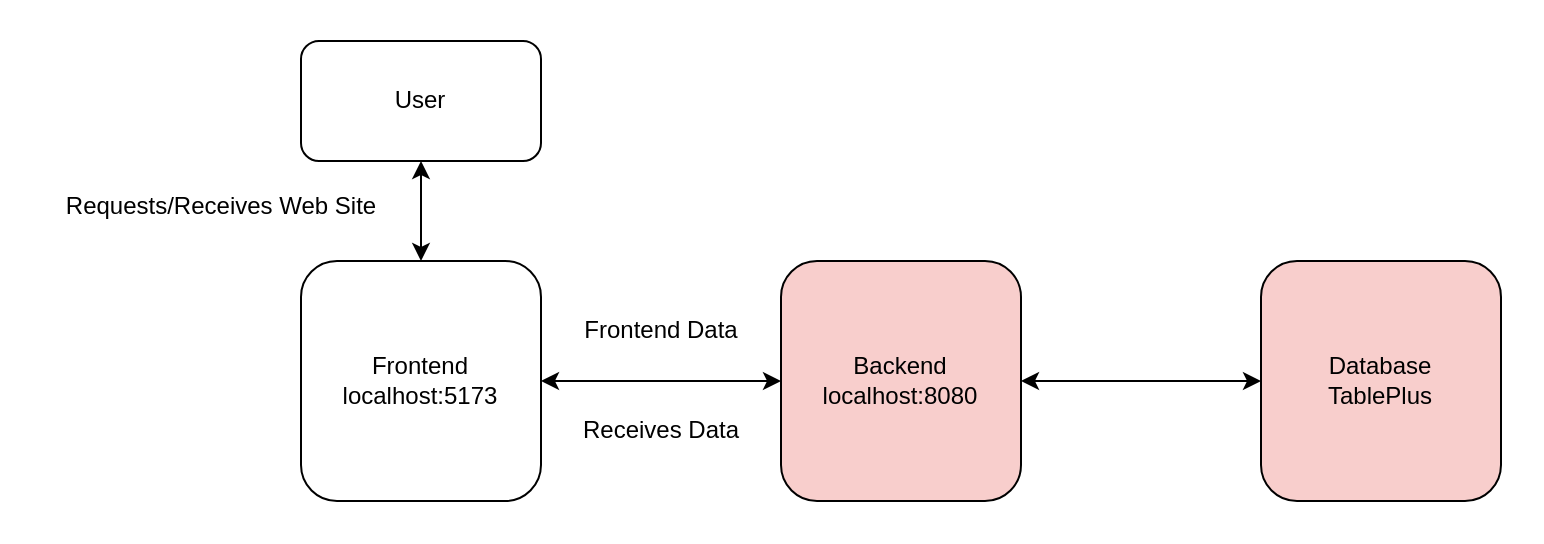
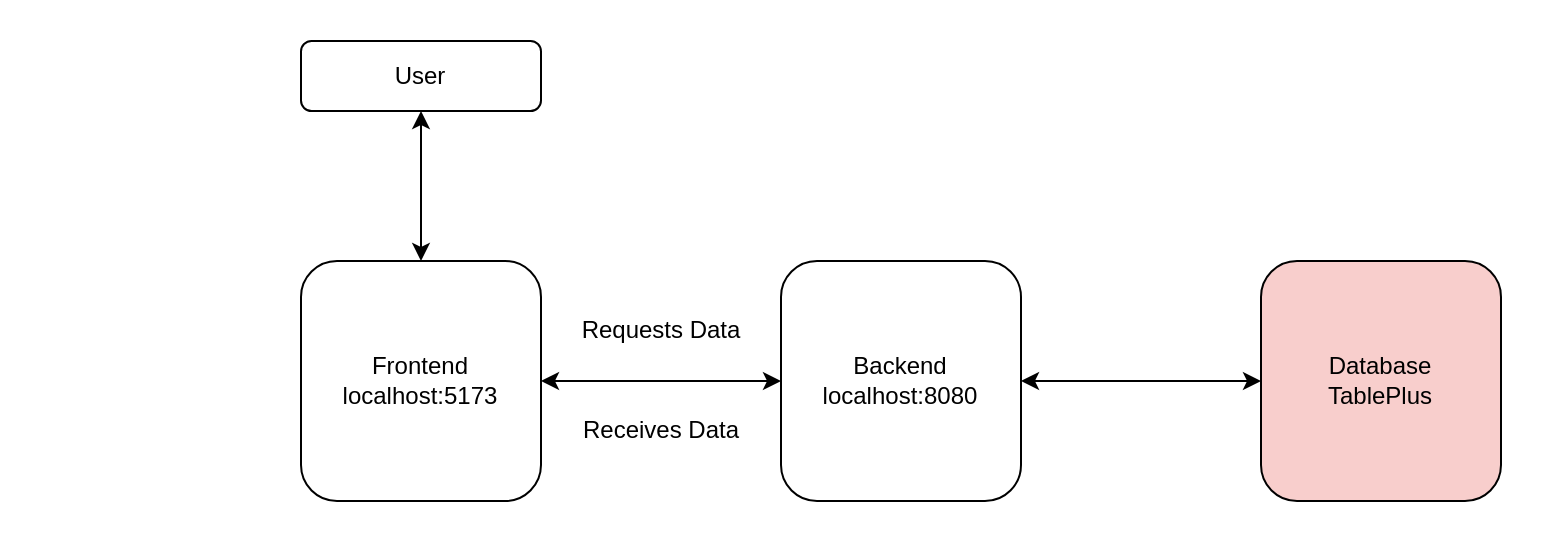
  <mxCell id="0" />
  <mxCell id="1" parent="0" />
- <mxCell id="2" value="User" style="rounded=1;whiteSpace=wrap;html=1;" vertex="1" parent="1"><mxGeometry x="150" y="20" width="120" height="60" as="geometry" /></mxCell>
+ <mxCell id="2" value="User" style="rounded=1;whiteSpace=wrap;html=1;" vertex="1" parent="1"><mxGeometry x="150" y="20" width="120" height="35" as="geometry" /></mxCell>
  <mxCell id="3" value="Frontend&lt;div&gt;localhost:5173&lt;/div&gt;" style="rounded=1;whiteSpace=wrap;html=1;" vertex="1" parent="1"><mxGeometry x="150" y="130" width="120" height="120" as="geometry" /></mxCell>
  <mxCell id="4" value="" style="endArrow=classic;startArrow=classic;html=1;rounded=0;exitX=1;exitY=0.5;exitDx=0;exitDy=0;" edge="1" parent="1" source="3"><mxGeometry width="50" height="50" relative="1" as="geometry"><mxPoint x="390" y="180" as="sourcePoint" /><mxPoint x="390" y="190" as="targetPoint" /></mxGeometry></mxCell>
- <mxCell id="5" value="Backend&lt;div&gt;localhost:8080&lt;/div&gt;" style="rounded=1;whiteSpace=wrap;html=1;fillColor=#f8cecc;" vertex="1" parent="1"><mxGeometry x="390" y="130" width="120" height="120" as="geometry" /></mxCell>
+ <mxCell id="5" value="Backend&lt;div&gt;localhost:8080&lt;/div&gt;" style="rounded=1;whiteSpace=wrap;html=1;" vertex="1" parent="1"><mxGeometry x="390" y="130" width="120" height="120" as="geometry" /></mxCell>
  <mxCell id="6" value="" style="endArrow=classic;startArrow=classic;html=1;rounded=0;exitX=1;exitY=0.5;exitDx=0;exitDy=0;" edge="1" parent="1" source="5"><mxGeometry width="50" height="50" relative="1" as="geometry"><mxPoint x="390" y="180" as="sourcePoint" /><mxPoint x="630" y="190" as="targetPoint" /></mxGeometry></mxCell>
  <mxCell id="7" value="Database&lt;div&gt;TablePlus&lt;/div&gt;" style="rounded=1;whiteSpace=wrap;html=1;fillColor=#f8cecc;" vertex="1" parent="1"><mxGeometry x="630" y="130" width="120" height="120" as="geometry" /></mxCell>
  <mxCell id="8" value="" style="endArrow=classic;startArrow=classic;html=1;rounded=0;entryX=0.5;entryY=1;entryDx=0;entryDy=0;exitX=0.5;exitY=0;exitDx=0;exitDy=0;" edge="1" parent="1" source="3" target="2"><mxGeometry width="50" height="50" relative="1" as="geometry"><mxPoint x="390" y="180" as="sourcePoint" /><mxPoint x="440" y="130" as="targetPoint" /></mxGeometry></mxCell>
- <mxCell id="9" value="Frontend Data" style="text;html=1;align=center;verticalAlign=middle;resizable=0;points=[];autosize=1;strokeColor=none;fillColor=none;" vertex="1" parent="1"><mxGeometry x="280" y="150" width="100" height="30" as="geometry" /></mxCell>
+ <mxCell id="9" value="Requests Data" style="text;html=1;align=center;verticalAlign=middle;resizable=0;points=[];autosize=1;strokeColor=none;fillColor=none;" vertex="1" parent="1"><mxGeometry x="280" y="150" width="100" height="30" as="geometry" /></mxCell>
  <mxCell id="10" value="Receives Data" style="text;html=1;align=center;verticalAlign=middle;resizable=0;points=[];autosize=1;strokeColor=none;fillColor=none;" vertex="1" parent="1"><mxGeometry x="280" y="200" width="100" height="30" as="geometry" /></mxCell>
- <mxCell id="11" value="Requests/Receives Web Site" style="text;html=1;align=center;verticalAlign=middle;resizable=0;points=[];autosize=1;strokeColor=none;fillColor=none;" vertex="1" parent="1"><mxGeometry x="20" y="88" width="180" height="30" as="geometry" /></mxCell>
